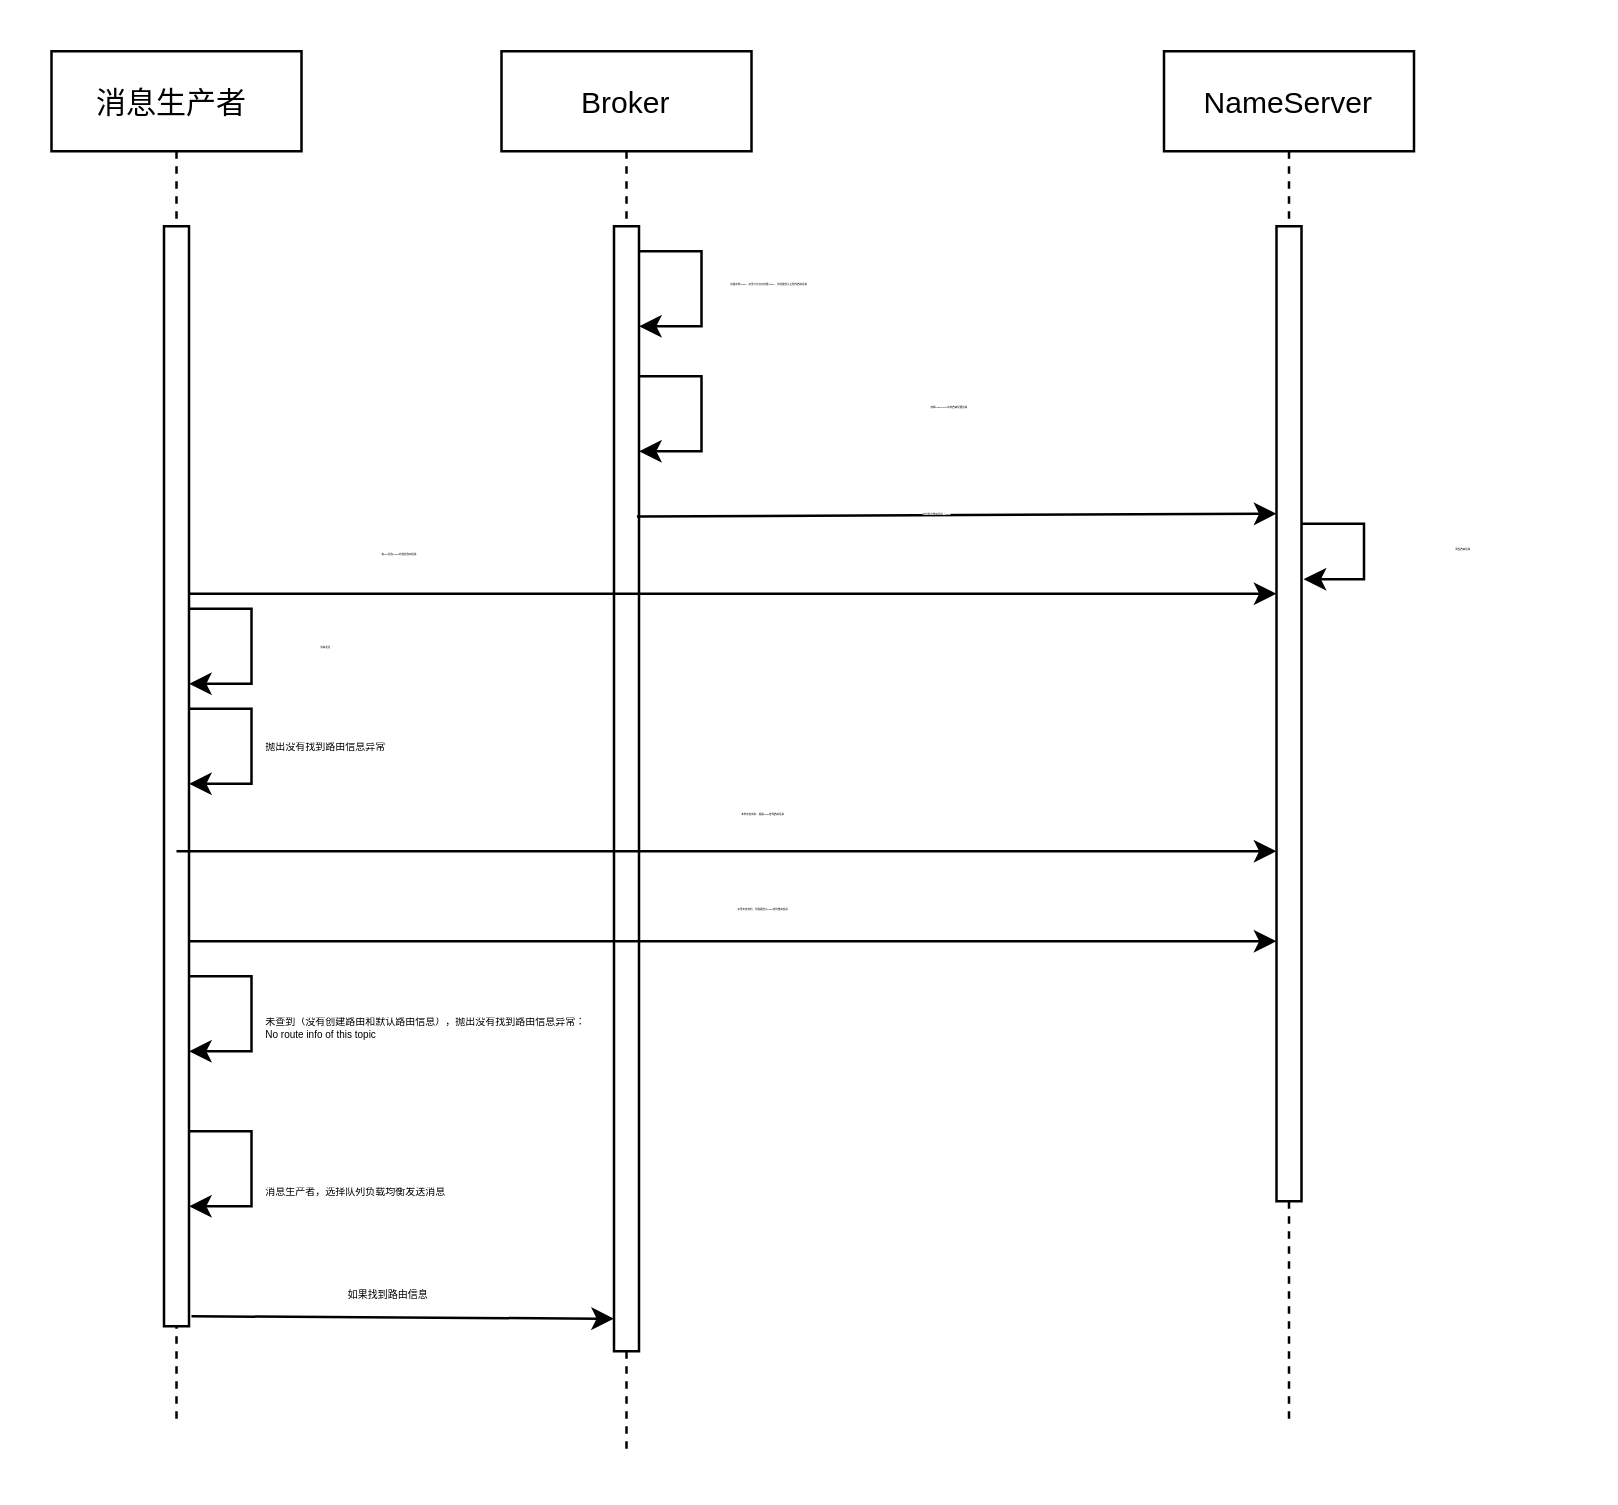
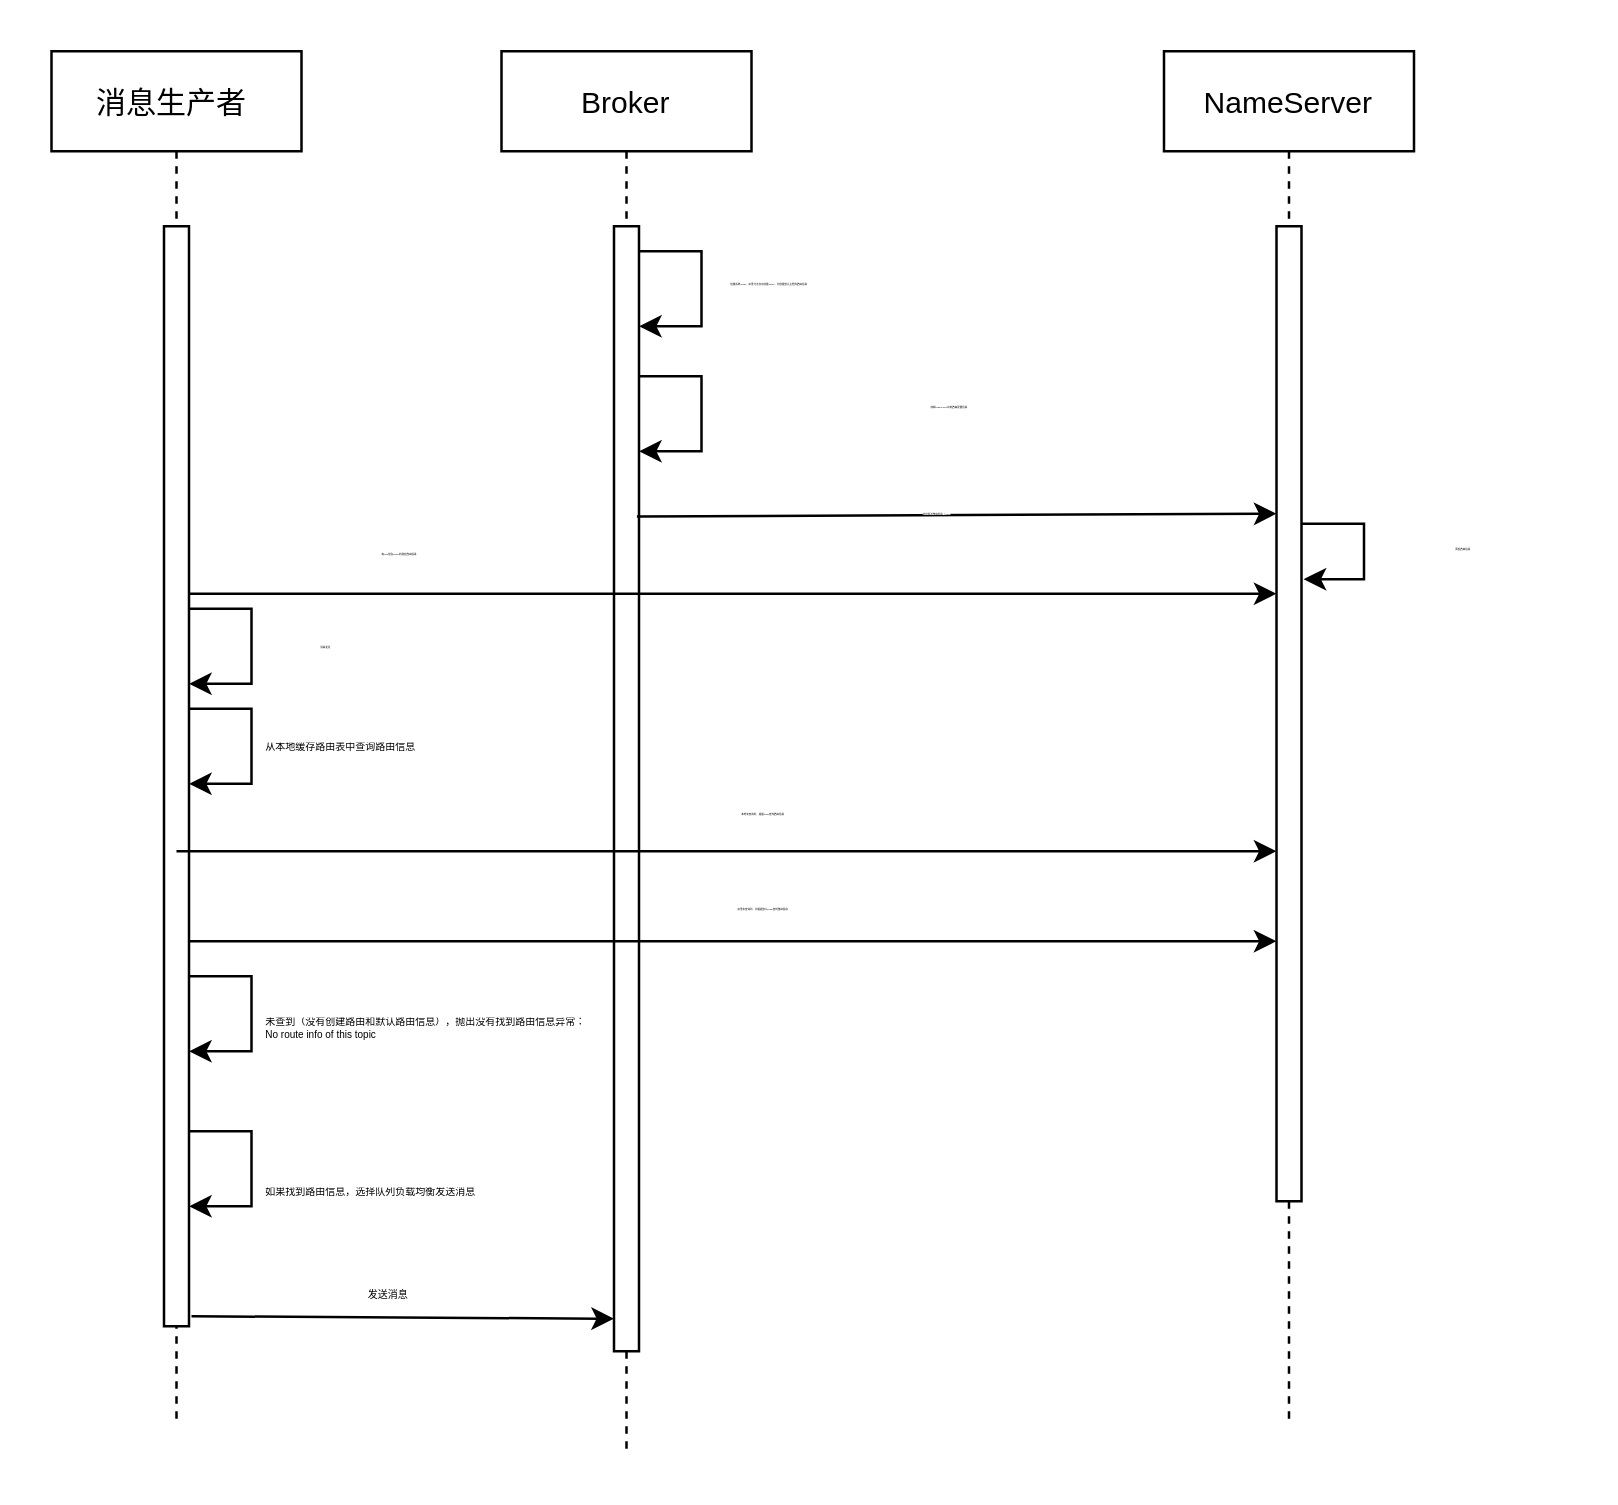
  <mxCell id="0" />
  <mxCell id="1" parent="0" />
  <mxCell id="2" value="消息生产者 " style="shape=umlLifeline;perimeter=lifelinePerimeter;container=1;collapsible=0;recursiveResize=0;rounded=0;shadow=0;strokeWidth=1;" parent="1" vertex="1"><mxGeometry x="20" y="20" width="100" height="550" as="geometry" /></mxCell>
  <mxCell id="3" value="" style="points=[];perimeter=orthogonalPerimeter;rounded=0;shadow=0;strokeWidth=1;" parent="2" vertex="1"><mxGeometry x="45" y="70" width="10" height="440" as="geometry" /></mxCell>
  <mxCell id="4" value="" style="endArrow=classic;html=1;rounded=0;edgeStyle=elbowEdgeStyle;strokeWidth=1;" edge="1" parent="2"><mxGeometry width="50" height="50" relative="1" as="geometry"><mxPoint x="55" y="223" as="sourcePoint" /><mxPoint x="55" y="253" as="targetPoint" /><Array as="points"><mxPoint x="80" y="253" /><mxPoint x="70" y="253" /><mxPoint x="90" y="243" /></Array></mxGeometry></mxCell>
  <mxCell id="5" value="" style="endArrow=classic;html=1;rounded=0;edgeStyle=elbowEdgeStyle;strokeWidth=1;" edge="1" parent="2"><mxGeometry width="50" height="50" relative="1" as="geometry"><mxPoint x="55" y="263" as="sourcePoint" /><mxPoint x="55" y="293" as="targetPoint" /><Array as="points"><mxPoint x="80" y="293" /><mxPoint x="70" y="293" /><mxPoint x="90" y="283" /></Array></mxGeometry></mxCell>
  <mxCell id="6" value="" style="endArrow=classic;html=1;rounded=0;edgeStyle=elbowEdgeStyle;strokeWidth=1;" edge="1" parent="2"><mxGeometry width="50" height="50" relative="1" as="geometry"><mxPoint x="55" y="370.0" as="sourcePoint" /><mxPoint x="55" y="400" as="targetPoint" /><Array as="points"><mxPoint x="80" y="400" /><mxPoint x="70" y="400" /><mxPoint x="90" y="390" /></Array></mxGeometry></mxCell>
  <mxCell id="7" value="" style="endArrow=classic;html=1;rounded=0;edgeStyle=elbowEdgeStyle;strokeWidth=1;" edge="1" parent="2"><mxGeometry width="50" height="50" relative="1" as="geometry"><mxPoint x="55" y="432" as="sourcePoint" /><mxPoint x="55" y="462" as="targetPoint" /><Array as="points"><mxPoint x="80" y="462" /><mxPoint x="70" y="462" /><mxPoint x="90" y="452" /></Array></mxGeometry></mxCell>
  <mxCell id="8" value="Broker" style="shape=umlLifeline;perimeter=lifelinePerimeter;container=1;collapsible=0;recursiveResize=0;rounded=0;shadow=0;strokeWidth=1;" parent="1" vertex="1"><mxGeometry x="200" y="20" width="100" height="560" as="geometry" /></mxCell>
  <mxCell id="9" value="" style="points=[];perimeter=orthogonalPerimeter;rounded=0;shadow=0;strokeWidth=1;" parent="8" vertex="1"><mxGeometry x="45" y="70" width="10" height="450" as="geometry" /></mxCell>
  <mxCell id="10" value="" style="endArrow=classic;html=1;rounded=0;edgeStyle=elbowEdgeStyle;strokeWidth=1;" edge="1" parent="8"><mxGeometry width="50" height="50" relative="1" as="geometry"><mxPoint x="55" y="80" as="sourcePoint" /><mxPoint x="55" y="110" as="targetPoint" /><Array as="points"><mxPoint x="80" y="110" /><mxPoint x="70" y="110" /><mxPoint x="90" y="100" /></Array></mxGeometry></mxCell>
  <mxCell id="11" value="" style="endArrow=classic;html=1;rounded=0;edgeStyle=elbowEdgeStyle;strokeWidth=1;" edge="1" parent="8"><mxGeometry width="50" height="50" relative="1" as="geometry"><mxPoint x="55" y="130" as="sourcePoint" /><mxPoint x="55" y="160" as="targetPoint" /><Array as="points"><mxPoint x="80" y="160" /><mxPoint x="70" y="160" /><mxPoint x="90" y="150" /></Array></mxGeometry></mxCell>
  <mxCell id="12" value="&lt;span style=&quot;background-color: rgb(255 , 255 , 255)&quot;&gt;每30s拉取Topic的最新路由信息&lt;/span&gt;" style="text;html=1;strokeColor=none;fillColor=none;align=center;verticalAlign=middle;whiteSpace=wrap;rounded=0;fontSize=1;gradientColor=none;" vertex="1" parent="8"><mxGeometry x="-109" y="186" width="137" height="30" as="geometry" /></mxCell>
  <mxCell id="13" value="NameServer" style="shape=umlLifeline;perimeter=lifelinePerimeter;container=1;collapsible=0;recursiveResize=0;rounded=0;shadow=0;strokeWidth=1;" vertex="1" parent="1"><mxGeometry x="465" y="20" width="100" height="550" as="geometry" /></mxCell>
  <mxCell id="14" value="" style="points=[];perimeter=orthogonalPerimeter;rounded=0;shadow=0;strokeWidth=1;" vertex="1" parent="13"><mxGeometry x="45" y="70" width="10" height="390" as="geometry" /></mxCell>
  <mxCell id="15" value="" style="endArrow=classic;html=1;rounded=0;fontSize=1;strokeWidth=1;exitX=0.917;exitY=0.258;exitDx=0;exitDy=0;exitPerimeter=0;" edge="1" parent="13" source="9"><mxGeometry width="50" height="50" relative="1" as="geometry"><mxPoint x="-205" y="185" as="sourcePoint" /><mxPoint x="45" y="185" as="targetPoint" /></mxGeometry></mxCell>
  <mxCell id="16" value="定时发送路由信息（30s)" style="edgeLabel;html=1;align=center;verticalAlign=middle;resizable=0;points=[];fontSize=1;" vertex="1" connectable="0" parent="15"><mxGeometry x="-0.126" y="2" relative="1" as="geometry"><mxPoint x="7" y="1" as="offset" /></mxGeometry></mxCell>
  <mxCell id="17" value="" style="endArrow=classic;html=1;rounded=0;edgeStyle=elbowEdgeStyle;strokeWidth=1;entryX=1.083;entryY=0.362;entryDx=0;entryDy=0;entryPerimeter=0;" edge="1" parent="13" target="14"><mxGeometry width="50" height="50" relative="1" as="geometry"><mxPoint x="55" y="189" as="sourcePoint" /><mxPoint x="55" y="219" as="targetPoint" /><Array as="points"><mxPoint x="80" y="219" /><mxPoint x="70" y="219" /><mxPoint x="90" y="209" /></Array></mxGeometry></mxCell>
  <mxCell id="18" value="&lt;p style=&quot;line-height: 1.5&quot;&gt;&lt;font style=&quot;font-size: 1px&quot;&gt;创建系统Topic，如果允许自动创建Topic，则创建默认主题的路由信息&lt;/font&gt;&lt;/p&gt;" style="text;html=1;strokeColor=none;fillColor=none;align=left;verticalAlign=middle;whiteSpace=wrap;rounded=0;fontSize=11;" vertex="1" parent="1"><mxGeometry x="290" y="90" width="186" height="40" as="geometry" /></mxCell>
  <mxCell id="19" value="加载topics.json中的路由配置信息" style="text;html=1;strokeColor=none;fillColor=none;align=center;verticalAlign=middle;whiteSpace=wrap;rounded=0;fontSize=1;" vertex="1" parent="1"><mxGeometry x="290" y="152" width="179" height="20" as="geometry" /></mxCell>
  <mxCell id="20" value="" style="endArrow=classic;html=1;rounded=0;fontSize=1;strokeWidth=1;" edge="1" parent="1"><mxGeometry width="50" height="50" relative="1" as="geometry"><mxPoint x="75" y="237" as="sourcePoint" /><mxPoint x="510" y="237" as="targetPoint" /></mxGeometry></mxCell>
  <mxCell id="21" value="消息发送" style="text;html=1;strokeColor=none;fillColor=none;align=center;verticalAlign=middle;whiteSpace=wrap;rounded=0;fontSize=1;" vertex="1" parent="1"><mxGeometry x="100" y="243" width="60" height="30" as="geometry" /></mxCell>
- <mxCell id="22" value="抛出没有找到路由信息异常" style="text;strokeColor=none;fillColor=none;align=left;verticalAlign=middle;spacingLeft=4;spacingRight=4;overflow=hidden;points=[[0,0.5],[1,0.5]];portConstraint=eastwest;rotatable=0;rounded=0;fontSize=4;labelBackgroundColor=none;fontColor=default;whiteSpace=wrap;" vertex="1" parent="1"><mxGeometry x="100" y="279" width="110" height="40" as="geometry" /></mxCell>
+ <mxCell id="22" value="从本地缓存路由表中查询路由信息" style="text;strokeColor=none;fillColor=none;align=left;verticalAlign=middle;spacingLeft=4;spacingRight=4;overflow=hidden;points=[[0,0.5],[1,0.5]];portConstraint=eastwest;rotatable=0;rounded=0;fontSize=4;labelBackgroundColor=none;fontColor=default;whiteSpace=wrap;" vertex="1" parent="1"><mxGeometry x="100" y="279" width="110" height="40" as="geometry" /></mxCell>
  <mxCell id="23" value="&lt;span style=&quot;background-color: rgb(255 , 255 , 255)&quot;&gt;本地未查询到，根据topic查找路由信息&lt;/span&gt;" style="text;html=1;strokeColor=none;fillColor=none;align=center;verticalAlign=middle;whiteSpace=wrap;rounded=0;fontSize=1;gradientColor=none;" vertex="1" parent="1"><mxGeometry x="190" y="310" width="230" height="30" as="geometry" /></mxCell>
  <mxCell id="24" value="" style="endArrow=classic;html=1;rounded=0;fontSize=1;strokeWidth=1;" edge="1" parent="1"><mxGeometry width="50" height="50" relative="1" as="geometry"><mxPoint x="70" y="340" as="sourcePoint" /><mxPoint x="510" y="340" as="targetPoint" /></mxGeometry></mxCell>
  <mxCell id="25" value="" style="endArrow=classic;html=1;rounded=0;fontSize=1;strokeWidth=1;" edge="1" parent="1"><mxGeometry width="50" height="50" relative="1" as="geometry"><mxPoint x="75" y="376" as="sourcePoint" /><mxPoint x="510" y="376" as="targetPoint" /></mxGeometry></mxCell>
  <mxCell id="26" value="&lt;span style=&quot;background-color: rgb(255 , 255 , 255)&quot;&gt;如果未查询到，则根据默认topic查找路由信息&lt;/span&gt;" style="text;html=1;strokeColor=none;fillColor=none;align=center;verticalAlign=middle;whiteSpace=wrap;rounded=0;fontSize=1;gradientColor=none;" vertex="1" parent="1"><mxGeometry x="175" y="348" width="260" height="30" as="geometry" /></mxCell>
  <mxCell id="27" value="未查到（没有创建路由和默认路由信息），抛出没有找到路由信息异常：No route info of this topic" style="text;strokeColor=none;fillColor=none;align=left;verticalAlign=middle;spacingLeft=4;spacingRight=4;overflow=hidden;points=[[0,0.5],[1,0.5]];portConstraint=eastwest;rotatable=0;rounded=0;fontSize=4;labelBackgroundColor=none;fontColor=default;whiteSpace=wrap;" vertex="1" parent="1"><mxGeometry x="100" y="381" width="140" height="60" as="geometry" /></mxCell>
- <mxCell id="28" value="消息生产者，选择队列负载均衡发送消息" style="text;strokeColor=none;fillColor=none;align=left;verticalAlign=middle;spacingLeft=4;spacingRight=4;overflow=hidden;points=[[0,0.5],[1,0.5]];portConstraint=eastwest;rotatable=0;rounded=0;fontSize=4;labelBackgroundColor=none;fontColor=default;whiteSpace=wrap;" vertex="1" parent="1"><mxGeometry x="99.5" y="452" width="130.5" height="50" as="geometry" /></mxCell>
+ <mxCell id="28" value="如果找到路由信息，选择队列负载均衡发送消息" style="text;strokeColor=none;fillColor=none;align=left;verticalAlign=middle;spacingLeft=4;spacingRight=4;overflow=hidden;points=[[0,0.5],[1,0.5]];portConstraint=eastwest;rotatable=0;rounded=0;fontSize=4;labelBackgroundColor=none;fontColor=default;whiteSpace=wrap;" vertex="1" parent="1"><mxGeometry x="99.5" y="452" width="130.5" height="50" as="geometry" /></mxCell>
  <mxCell id="29" value="" style="endArrow=classic;html=1;rounded=0;fontSize=4;fontColor=default;strokeWidth=1;" edge="1" parent="1"><mxGeometry width="50" height="50" relative="1" as="geometry"><mxPoint x="76" y="526" as="sourcePoint" /><mxPoint x="245" y="527" as="targetPoint" /></mxGeometry></mxCell>
- <mxCell id="30" value="如果找到路由信息" style="text;html=1;strokeColor=none;fillColor=none;align=center;verticalAlign=middle;whiteSpace=wrap;rounded=0;labelBackgroundColor=none;fontSize=4;fontColor=default;" vertex="1" parent="1"><mxGeometry x="125" y="503" width="60" height="30" as="geometry" /></mxCell>
+ <mxCell id="30" value="发送消息" style="text;html=1;strokeColor=none;fillColor=none;align=center;verticalAlign=middle;whiteSpace=wrap;rounded=0;labelBackgroundColor=none;fontSize=4;fontColor=default;" vertex="1" parent="1"><mxGeometry x="125" y="503" width="60" height="30" as="geometry" /></mxCell>
  <mxCell id="31" value="更新路由信息" style="text;html=1;strokeColor=none;fillColor=none;align=center;verticalAlign=middle;whiteSpace=wrap;rounded=0;fontSize=1;" vertex="1" parent="1"><mxGeometry x="545" y="206" width="80" height="25" as="geometry" /></mxCell>
